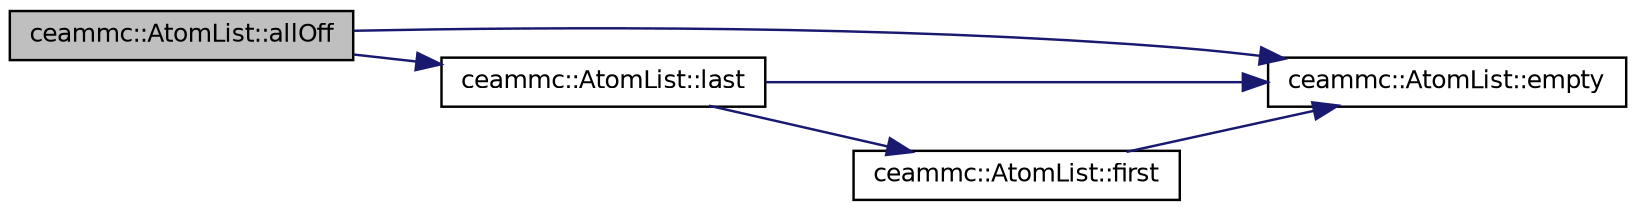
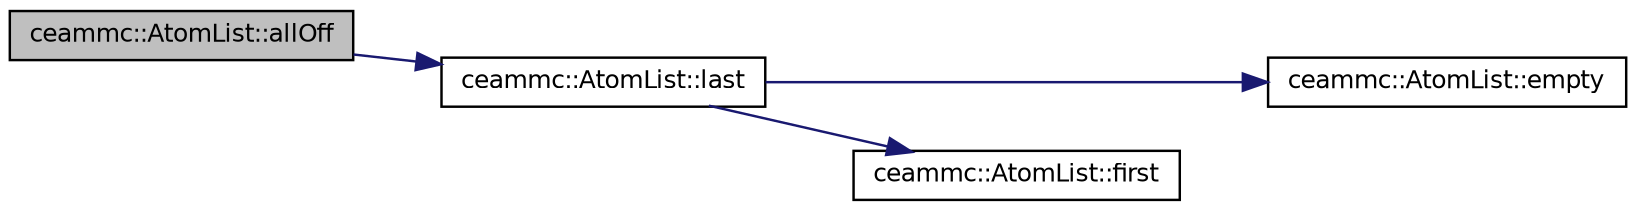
  digraph {
    rankdir=LR
    node [color=black fillcolor=white fontname=Helvetica fontsize=10 shape=record style=filled]
    edge [color=midnightblue fontname=Helvetica fontsize=10 labelfontname=Helvetica labelfontsize=10 style=solid]
    n1 [fillcolor=grey75 fontcolor=black height=0.2 label="ceammc::AtomList::allOff" width=0.4]
    n2 [height=0.2 label="ceammc::AtomList::empty" width=0.4]
    n3 [height=0.2 label="ceammc::AtomList::last" width=0.4]
    n4 [height=0.2 label="ceammc::AtomList::first" width=0.4]
-   n1 -> n2
    n1 -> n3
    n3 -> n2
    n3 -> n4
-   n4 -> n2
  }
